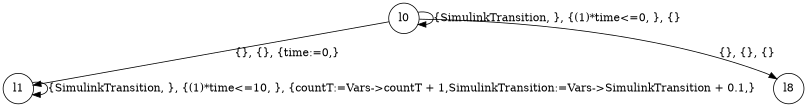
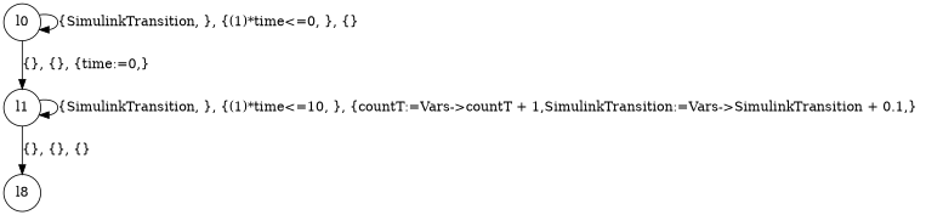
  digraph {
    node [shape=circle]
    l0
    l1
    n3 [label=l8]
    l0 -> l0 [label="{SimulinkTransition, }, {(1)*time<=0, }, {} "]
    l0 -> l1 [label="{}, {}, {time:=0,} "]
    l1 -> l1 [label="{SimulinkTransition, }, {(1)*time<=10, }, {countT:=Vars->countT + 1,SimulinkTransition:=Vars->SimulinkTransition + 0.1,} "]
-   l0 -> n3 [label="{}, {}, {} "]
+   l1 -> n3 [label="{}, {}, {} "]
  }
